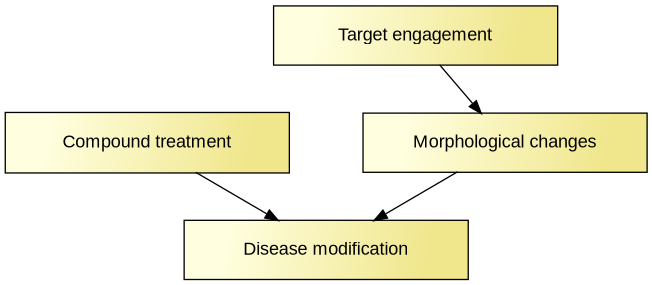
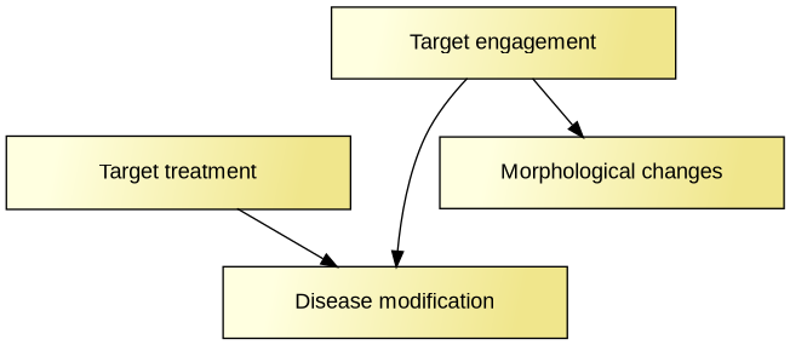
  digraph {
    fontname="Liberation Sans"
    node [fillcolor="lightyellow:khaki" fixedsize=true fontname="Liberation Sans" fontsize=14 gradientangle=315 shape=record style=filled]
    edge [fontname="Liberation Sans"]
-   n1 [height=0.618 label="Compound treatment" width=3]
+   n1 [height=0.618 label="Target treatment" width=3]
    n2 [height=0.618 label="Disease modification" width=3]
    n3 [height=0.618 label="Target engagement" width=3]
    n4 [height=0.618 label="Morphological changes" width=3]
    n1 -> n2
    n3 -> n4
-   n4 -> n2
+   n3 -> n2
  }
